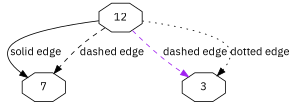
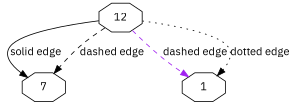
  digraph {
    fontname="IBM Plex Sans"
    node [shape=octagon fontname="IBM Plex Sans"]
    edge [color=black fontname="IBM Plex Sans" style=dashed]
    n1 [entity_class=truck entity_id=12 label=12]
    n2 [entity_class=bike entity_id=7 label=7]
-   n3 [entity_class=car entity_id=3 label=3]
+   n3 [entity_class=car entity_id=3 label=1]
    n1 -> n2 [label="solid edge" style=""]
    n1 -> n2 [label="dashed edge"]
    n1 -> n3 [label="dashed edge" color=purple]
    n1 -> n3 [label="dotted edge" style=dotted]
  }
